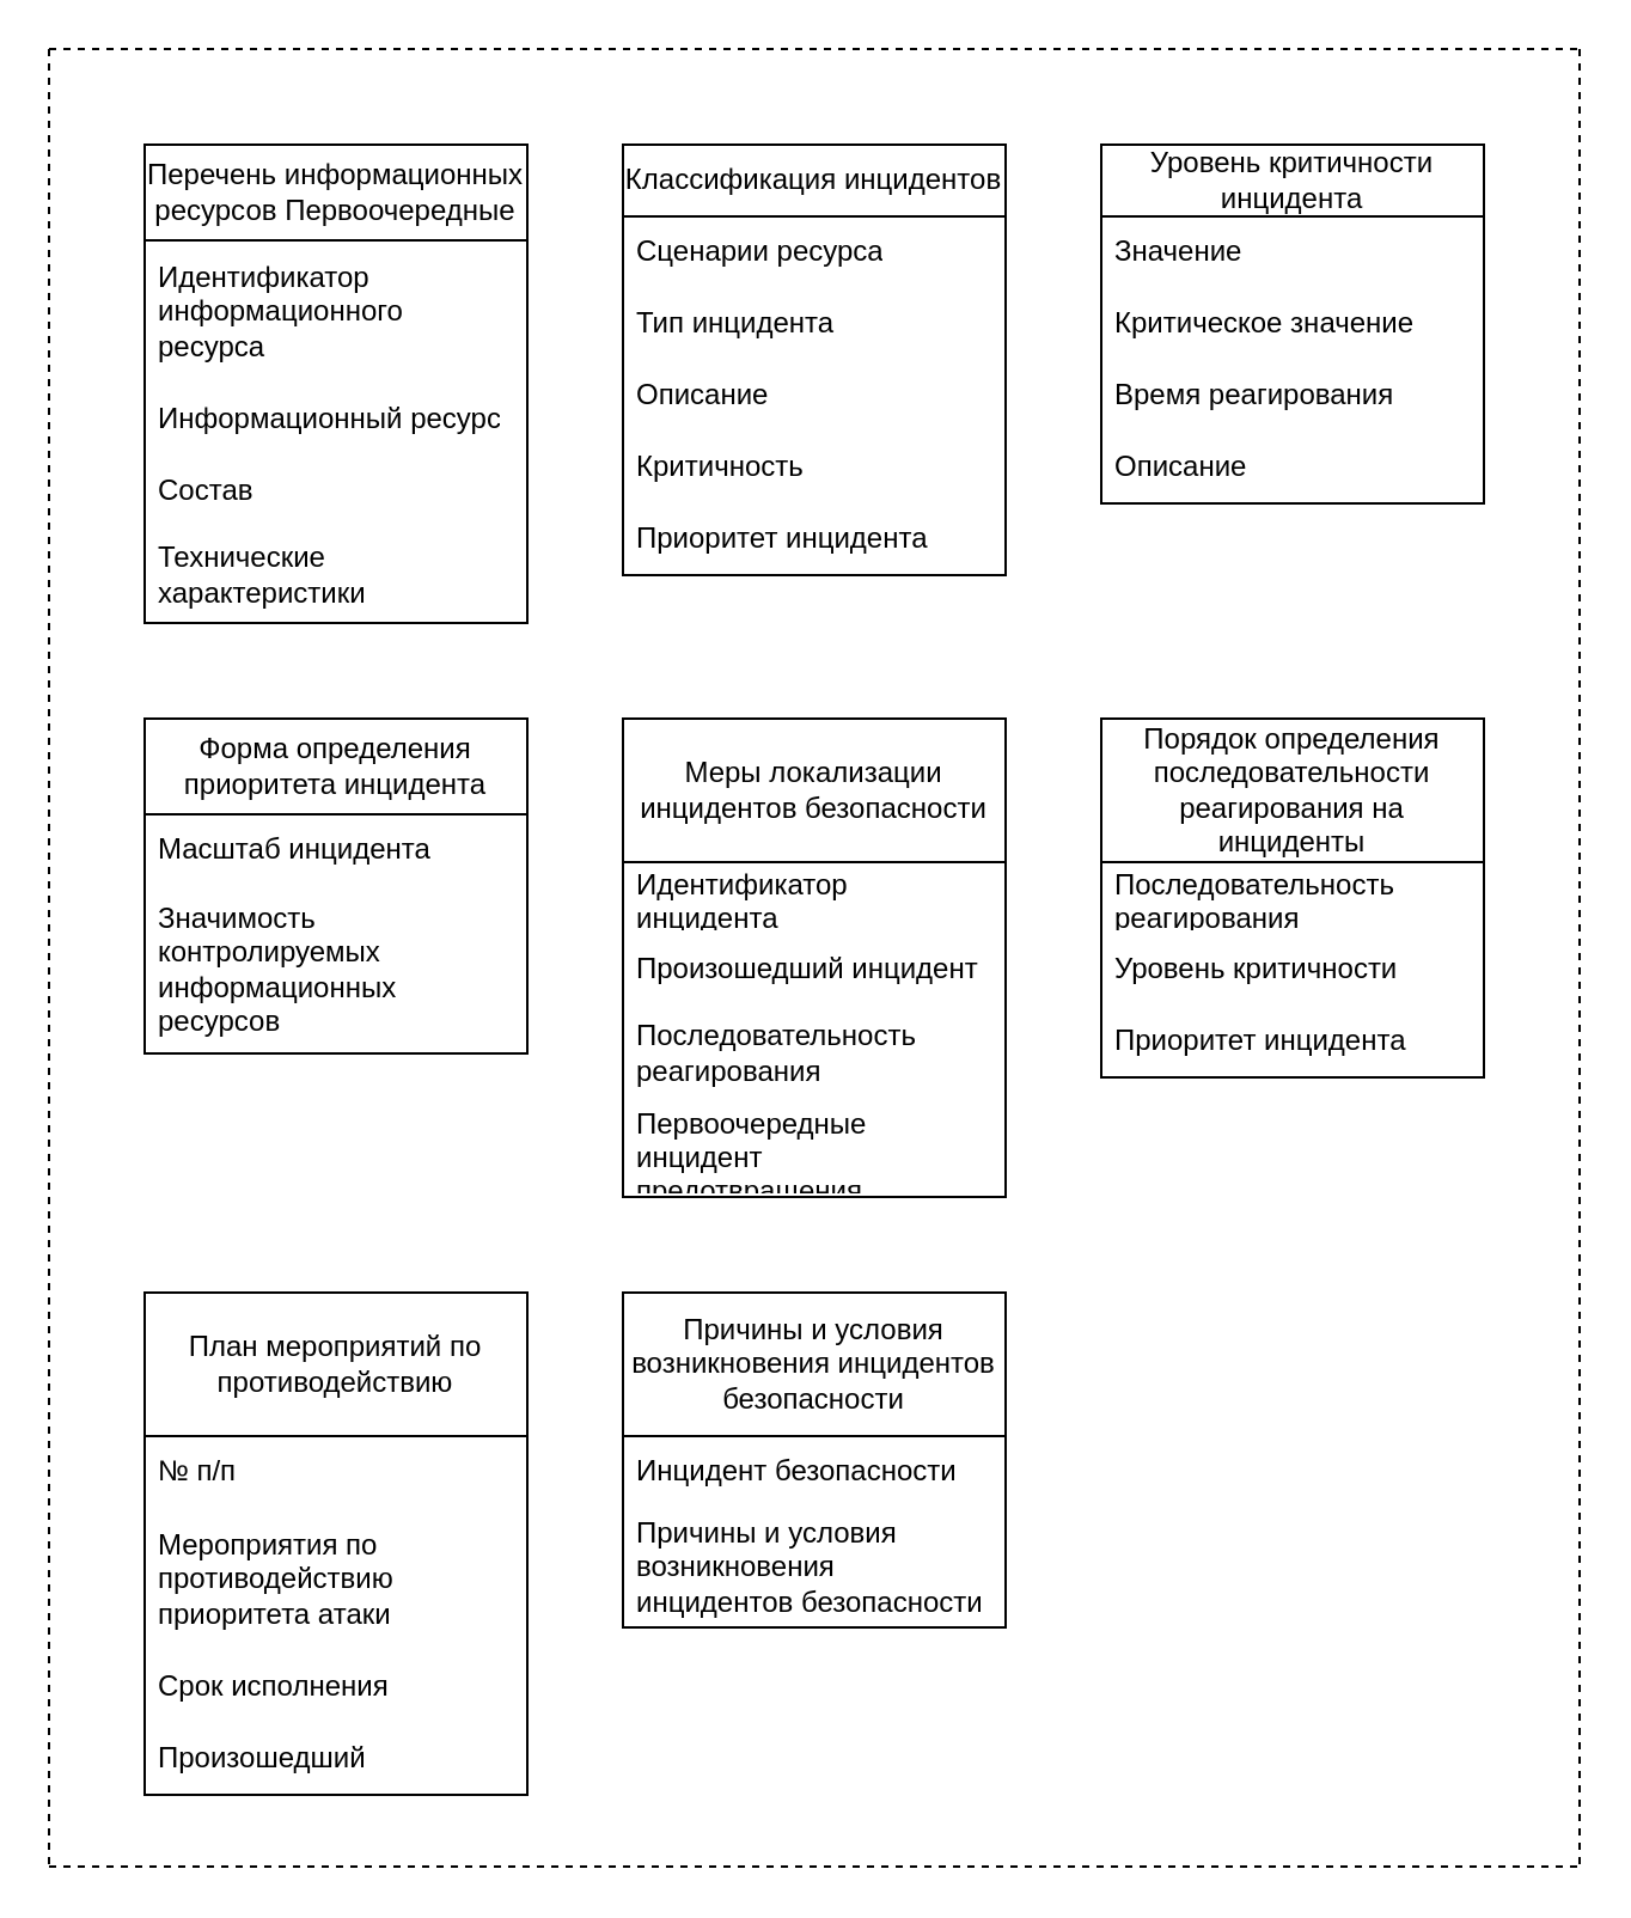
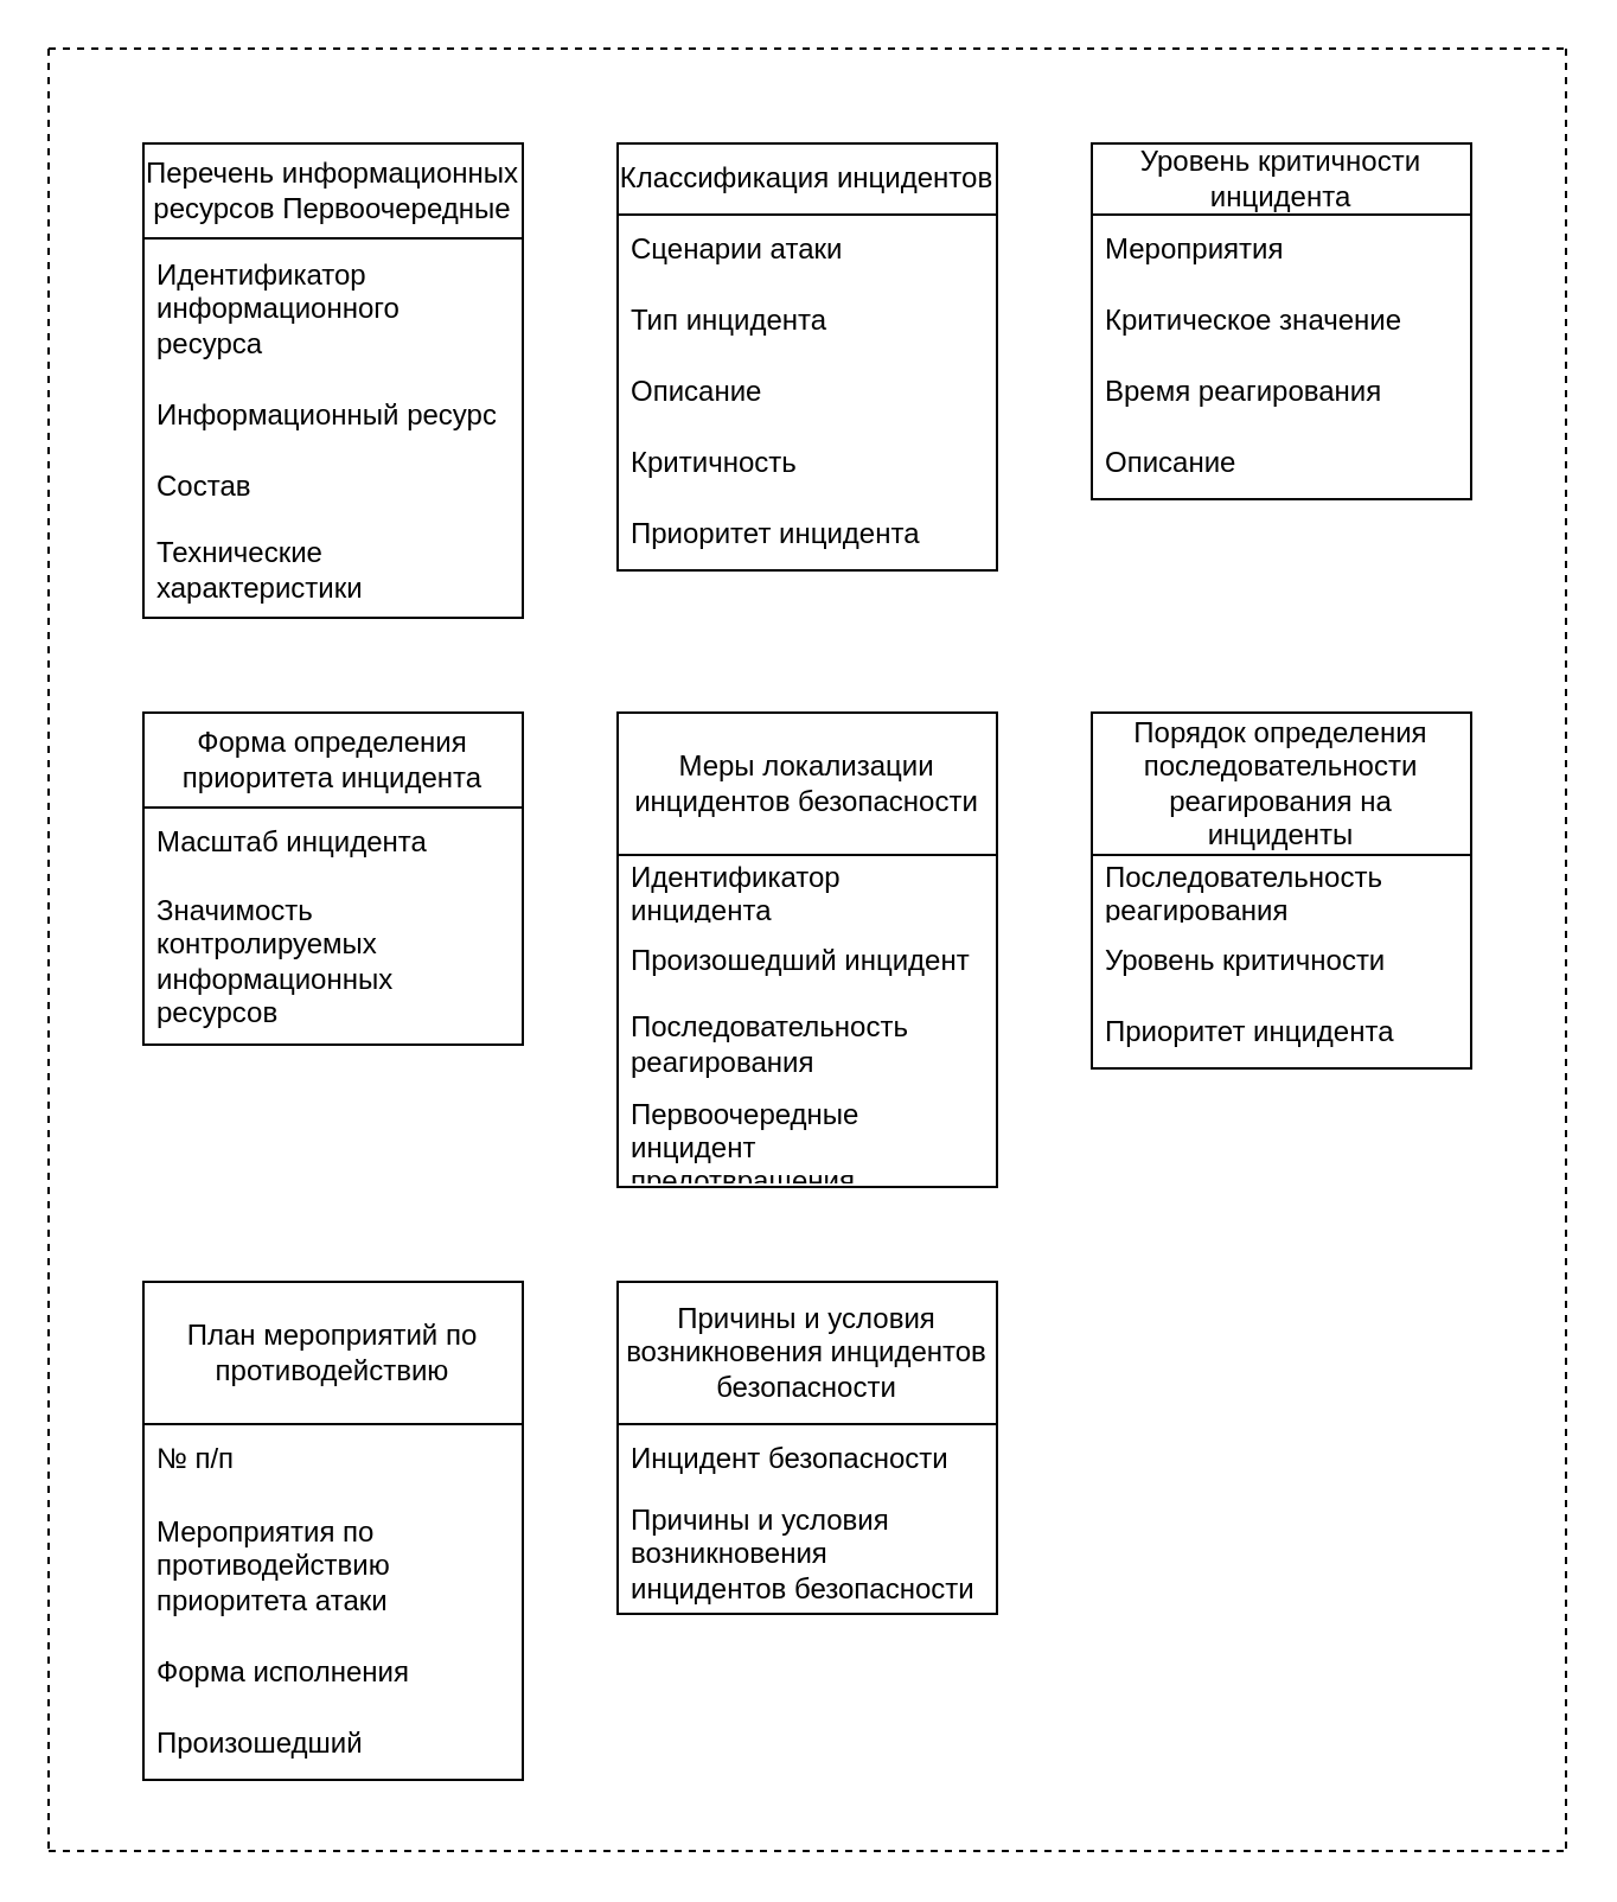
  <mxCell id="0" />
  <mxCell id="1" parent="0" />
  <mxCell id="2" value="" style="endArrow=none;dashed=1;html=1;rounded=0;" edge="1" parent="1"><mxGeometry width="50" height="50" relative="1" as="geometry"><mxPoint x="20" y="20" as="sourcePoint" /><mxPoint x="660" y="20" as="targetPoint" /></mxGeometry></mxCell>
  <mxCell id="3" value="" style="endArrow=none;dashed=1;html=1;rounded=0;" edge="1" parent="1"><mxGeometry width="50" height="50" relative="1" as="geometry"><mxPoint x="20" y="780" as="sourcePoint" /><mxPoint x="660" y="780" as="targetPoint" /></mxGeometry></mxCell>
  <mxCell id="4" value="" style="endArrow=none;dashed=1;html=1;rounded=0;" edge="1" parent="1"><mxGeometry width="50" height="50" relative="1" as="geometry"><mxPoint x="20" y="20" as="sourcePoint" /><mxPoint x="20" y="780" as="targetPoint" /></mxGeometry></mxCell>
  <mxCell id="5" value="" style="endArrow=none;dashed=1;html=1;rounded=0;" edge="1" parent="1"><mxGeometry width="50" height="50" relative="1" as="geometry"><mxPoint x="660" y="20" as="sourcePoint" /><mxPoint x="660" y="780" as="targetPoint" /></mxGeometry></mxCell>
  <mxCell id="6" value="Меры локализации инцидентов безопасности" style="swimlane;fontStyle=0;childLayout=stackLayout;horizontal=1;startSize=60;horizontalStack=0;resizeParent=1;resizeParentMax=0;resizeLast=0;collapsible=1;marginBottom=0;whiteSpace=wrap;html=1;" vertex="1" parent="1"><mxGeometry x="260" y="300" width="160" height="200" as="geometry" /></mxCell>
  <mxCell id="7" value="Идентификатор инцидента" style="text;strokeColor=none;fillColor=none;align=left;verticalAlign=middle;spacingLeft=4;spacingRight=4;overflow=hidden;points=[[0,0.5],[1,0.5]];portConstraint=eastwest;rotatable=0;whiteSpace=wrap;html=1;" vertex="1" parent="6"><mxGeometry y="60" width="160" height="30" as="geometry" /></mxCell>
  <mxCell id="8" value="Произошедший инцидент" style="text;strokeColor=none;fillColor=none;align=left;verticalAlign=middle;spacingLeft=4;spacingRight=4;overflow=hidden;points=[[0,0.5],[1,0.5]];portConstraint=eastwest;rotatable=0;whiteSpace=wrap;html=1;" vertex="1" parent="6"><mxGeometry y="90" width="160" height="30" as="geometry" /></mxCell>
  <mxCell id="9" value="Последовательность реагирования" style="text;strokeColor=none;fillColor=none;align=left;verticalAlign=middle;spacingLeft=4;spacingRight=4;overflow=hidden;points=[[0,0.5],[1,0.5]];portConstraint=eastwest;rotatable=0;whiteSpace=wrap;html=1;" vertex="1" parent="6"><mxGeometry y="120" width="160" height="40" as="geometry" /></mxCell>
  <mxCell id="10" value="Первоочередные инцидент предотвращения" style="text;strokeColor=none;fillColor=none;align=left;verticalAlign=middle;spacingLeft=4;spacingRight=4;overflow=hidden;points=[[0,0.5],[1,0.5]];portConstraint=eastwest;rotatable=0;whiteSpace=wrap;html=1;" vertex="1" parent="6"><mxGeometry y="160" width="160" height="40" as="geometry" /></mxCell>
  <mxCell id="11" value="Классификация инцидентов" style="swimlane;fontStyle=0;childLayout=stackLayout;horizontal=1;startSize=30;horizontalStack=0;resizeParent=1;resizeParentMax=0;resizeLast=0;collapsible=1;marginBottom=0;whiteSpace=wrap;html=1;" vertex="1" parent="1"><mxGeometry x="260" y="60" width="160" height="180" as="geometry"><mxRectangle x="290" y="200" width="140" height="30" as="alternateBounds" /></mxGeometry></mxCell>
- <mxCell id="12" value="Сценарии ресурса" style="text;strokeColor=none;fillColor=none;align=left;verticalAlign=middle;spacingLeft=4;spacingRight=4;overflow=hidden;points=[[0,0.5],[1,0.5]];portConstraint=eastwest;rotatable=0;whiteSpace=wrap;html=1;" vertex="1" parent="11"><mxGeometry y="30" width="160" height="30" as="geometry" /></mxCell>
+ <mxCell id="12" value="Сценарии атаки" style="text;strokeColor=none;fillColor=none;align=left;verticalAlign=middle;spacingLeft=4;spacingRight=4;overflow=hidden;points=[[0,0.5],[1,0.5]];portConstraint=eastwest;rotatable=0;whiteSpace=wrap;html=1;" vertex="1" parent="11"><mxGeometry y="30" width="160" height="30" as="geometry" /></mxCell>
  <mxCell id="13" value="&lt;div&gt;Тип инцидента&lt;/div&gt;" style="text;strokeColor=none;fillColor=none;align=left;verticalAlign=middle;spacingLeft=4;spacingRight=4;overflow=hidden;points=[[0,0.5],[1,0.5]];portConstraint=eastwest;rotatable=0;whiteSpace=wrap;html=1;" vertex="1" parent="11"><mxGeometry y="60" width="160" height="30" as="geometry" /></mxCell>
  <mxCell id="14" value="Описание" style="text;strokeColor=none;fillColor=none;align=left;verticalAlign=middle;spacingLeft=4;spacingRight=4;overflow=hidden;points=[[0,0.5],[1,0.5]];portConstraint=eastwest;rotatable=0;whiteSpace=wrap;html=1;" vertex="1" parent="11"><mxGeometry y="90" width="160" height="30" as="geometry" /></mxCell>
  <mxCell id="15" value="Критичность" style="text;strokeColor=none;fillColor=none;align=left;verticalAlign=middle;spacingLeft=4;spacingRight=4;overflow=hidden;points=[[0,0.5],[1,0.5]];portConstraint=eastwest;rotatable=0;whiteSpace=wrap;html=1;" vertex="1" parent="11"><mxGeometry y="120" width="160" height="30" as="geometry" /></mxCell>
  <mxCell id="16" value="Приоритет инцидента" style="text;strokeColor=none;fillColor=none;align=left;verticalAlign=middle;spacingLeft=4;spacingRight=4;overflow=hidden;points=[[0,0.5],[1,0.5]];portConstraint=eastwest;rotatable=0;whiteSpace=wrap;html=1;" vertex="1" parent="11"><mxGeometry y="150" width="160" height="30" as="geometry" /></mxCell>
  <mxCell id="17" value="Порядок определения последовательности реагирования на инциденты" style="swimlane;fontStyle=0;childLayout=stackLayout;horizontal=1;startSize=60;horizontalStack=0;resizeParent=1;resizeParentMax=0;resizeLast=0;collapsible=1;marginBottom=0;whiteSpace=wrap;html=1;" vertex="1" parent="1"><mxGeometry x="460" y="300" width="160" height="150" as="geometry"><mxRectangle x="520" y="360" width="200" height="60" as="alternateBounds" /></mxGeometry></mxCell>
  <mxCell id="18" value="Последовательность реагирования" style="text;strokeColor=none;fillColor=none;align=left;verticalAlign=middle;spacingLeft=4;spacingRight=4;overflow=hidden;points=[[0,0.5],[1,0.5]];portConstraint=eastwest;rotatable=0;whiteSpace=wrap;html=1;" vertex="1" parent="17"><mxGeometry y="60" width="160" height="30" as="geometry" /></mxCell>
  <mxCell id="19" value="Уровень критичности" style="text;strokeColor=none;fillColor=none;align=left;verticalAlign=middle;spacingLeft=4;spacingRight=4;overflow=hidden;points=[[0,0.5],[1,0.5]];portConstraint=eastwest;rotatable=0;whiteSpace=wrap;html=1;" vertex="1" parent="17"><mxGeometry y="90" width="160" height="30" as="geometry" /></mxCell>
  <mxCell id="20" value="Приоритет инцидента" style="text;strokeColor=none;fillColor=none;align=left;verticalAlign=middle;spacingLeft=4;spacingRight=4;overflow=hidden;points=[[0,0.5],[1,0.5]];portConstraint=eastwest;rotatable=0;whiteSpace=wrap;html=1;" vertex="1" parent="17"><mxGeometry y="120" width="160" height="30" as="geometry" /></mxCell>
  <mxCell id="21" value="План мероприятий по противодействию" style="swimlane;fontStyle=0;childLayout=stackLayout;horizontal=1;startSize=60;horizontalStack=0;resizeParent=1;resizeParentMax=0;resizeLast=0;collapsible=1;marginBottom=0;whiteSpace=wrap;html=1;" vertex="1" parent="1"><mxGeometry x="60" y="540" width="160" height="210" as="geometry" /></mxCell>
  <mxCell id="22" value="&lt;div&gt;№&amp;nbsp;&lt;span style=&quot;background-color: initial;&quot;&gt;п/п&lt;/span&gt;&lt;/div&gt;" style="text;strokeColor=none;fillColor=none;align=left;verticalAlign=middle;spacingLeft=4;spacingRight=4;overflow=hidden;points=[[0,0.5],[1,0.5]];portConstraint=eastwest;rotatable=0;whiteSpace=wrap;html=1;" vertex="1" parent="21"><mxGeometry y="60" width="160" height="30" as="geometry" /></mxCell>
  <mxCell id="23" value="Мероприятия по противодействию приоритета атаки" style="text;strokeColor=none;fillColor=none;align=left;verticalAlign=middle;spacingLeft=4;spacingRight=4;overflow=hidden;points=[[0,0.5],[1,0.5]];portConstraint=eastwest;rotatable=0;whiteSpace=wrap;html=1;" vertex="1" parent="21"><mxGeometry y="90" width="160" height="60" as="geometry" /></mxCell>
- <mxCell id="24" value="Срок исполнения" style="text;strokeColor=none;fillColor=none;align=left;verticalAlign=middle;spacingLeft=4;spacingRight=4;overflow=hidden;points=[[0,0.5],[1,0.5]];portConstraint=eastwest;rotatable=0;whiteSpace=wrap;html=1;" vertex="1" parent="21"><mxGeometry y="150" width="160" height="30" as="geometry" /></mxCell>
+ <mxCell id="24" value="Форма исполнения" style="text;strokeColor=none;fillColor=none;align=left;verticalAlign=middle;spacingLeft=4;spacingRight=4;overflow=hidden;points=[[0,0.5],[1,0.5]];portConstraint=eastwest;rotatable=0;whiteSpace=wrap;html=1;" vertex="1" parent="21"><mxGeometry y="150" width="160" height="30" as="geometry" /></mxCell>
  <mxCell id="25" value="Произошедший" style="text;strokeColor=none;fillColor=none;align=left;verticalAlign=middle;spacingLeft=4;spacingRight=4;overflow=hidden;points=[[0,0.5],[1,0.5]];portConstraint=eastwest;rotatable=0;whiteSpace=wrap;html=1;" vertex="1" parent="21"><mxGeometry y="180" width="160" height="30" as="geometry" /></mxCell>
  <mxCell id="26" value="Перечень информационных ресурсов Первоочередные" style="swimlane;fontStyle=0;childLayout=stackLayout;horizontal=1;startSize=40;horizontalStack=0;resizeParent=1;resizeParentMax=0;resizeLast=0;collapsible=1;marginBottom=0;whiteSpace=wrap;html=1;" vertex="1" parent="1"><mxGeometry x="60" y="60" width="160" height="200" as="geometry" /></mxCell>
  <mxCell id="27" value="Идентификатор информационного ресурса" style="text;strokeColor=none;fillColor=none;align=left;verticalAlign=middle;spacingLeft=4;spacingRight=4;overflow=hidden;points=[[0,0.5],[1,0.5]];portConstraint=eastwest;rotatable=0;whiteSpace=wrap;html=1;" vertex="1" parent="26"><mxGeometry y="40" width="160" height="60" as="geometry" /></mxCell>
  <mxCell id="28" value="Информационный ресурс" style="text;strokeColor=none;fillColor=none;align=left;verticalAlign=middle;spacingLeft=4;spacingRight=4;overflow=hidden;points=[[0,0.5],[1,0.5]];portConstraint=eastwest;rotatable=0;whiteSpace=wrap;html=1;" vertex="1" parent="26"><mxGeometry y="100" width="160" height="30" as="geometry" /></mxCell>
  <mxCell id="29" value="Состав" style="text;strokeColor=none;fillColor=none;align=left;verticalAlign=middle;spacingLeft=4;spacingRight=4;overflow=hidden;points=[[0,0.5],[1,0.5]];portConstraint=eastwest;rotatable=0;whiteSpace=wrap;html=1;" vertex="1" parent="26"><mxGeometry y="130" width="160" height="30" as="geometry" /></mxCell>
  <mxCell id="30" value="Технические характеристики" style="text;strokeColor=none;fillColor=none;align=left;verticalAlign=middle;spacingLeft=4;spacingRight=4;overflow=hidden;points=[[0,0.5],[1,0.5]];portConstraint=eastwest;rotatable=0;whiteSpace=wrap;html=1;" vertex="1" parent="26"><mxGeometry y="160" width="160" height="40" as="geometry" /></mxCell>
  <mxCell id="31" value="Уровень критичности инцидента" style="swimlane;fontStyle=0;childLayout=stackLayout;horizontal=1;startSize=30;horizontalStack=0;resizeParent=1;resizeParentMax=0;resizeLast=0;collapsible=1;marginBottom=0;whiteSpace=wrap;html=1;" vertex="1" parent="1"><mxGeometry x="460" y="60" width="160" height="150" as="geometry" /></mxCell>
- <mxCell id="32" value="&lt;div&gt;Значение&lt;/div&gt;" style="text;strokeColor=none;fillColor=none;align=left;verticalAlign=middle;spacingLeft=4;spacingRight=4;overflow=hidden;points=[[0,0.5],[1,0.5]];portConstraint=eastwest;rotatable=0;whiteSpace=wrap;html=1;" vertex="1" parent="31"><mxGeometry y="30" width="160" height="30" as="geometry" /></mxCell>
+ <mxCell id="32" value="&lt;div&gt;Мероприятия&lt;/div&gt;" style="text;strokeColor=none;fillColor=none;align=left;verticalAlign=middle;spacingLeft=4;spacingRight=4;overflow=hidden;points=[[0,0.5],[1,0.5]];portConstraint=eastwest;rotatable=0;whiteSpace=wrap;html=1;" vertex="1" parent="31"><mxGeometry y="30" width="160" height="30" as="geometry" /></mxCell>
  <mxCell id="33" value="Критическое значение" style="text;strokeColor=none;fillColor=none;align=left;verticalAlign=middle;spacingLeft=4;spacingRight=4;overflow=hidden;points=[[0,0.5],[1,0.5]];portConstraint=eastwest;rotatable=0;whiteSpace=wrap;html=1;" vertex="1" parent="31"><mxGeometry y="60" width="160" height="30" as="geometry" /></mxCell>
  <mxCell id="34" value="Время реагирования" style="text;strokeColor=none;fillColor=none;align=left;verticalAlign=middle;spacingLeft=4;spacingRight=4;overflow=hidden;points=[[0,0.5],[1,0.5]];portConstraint=eastwest;rotatable=0;whiteSpace=wrap;html=1;" vertex="1" parent="31"><mxGeometry y="90" width="160" height="30" as="geometry" /></mxCell>
  <mxCell id="35" value="Описание" style="text;strokeColor=none;fillColor=none;align=left;verticalAlign=middle;spacingLeft=4;spacingRight=4;overflow=hidden;points=[[0,0.5],[1,0.5]];portConstraint=eastwest;rotatable=0;whiteSpace=wrap;html=1;" vertex="1" parent="31"><mxGeometry y="120" width="160" height="30" as="geometry" /></mxCell>
  <mxCell id="36" value="Форма определения приоритета инцидента" style="swimlane;fontStyle=0;childLayout=stackLayout;horizontal=1;startSize=40;horizontalStack=0;resizeParent=1;resizeParentMax=0;resizeLast=0;collapsible=1;marginBottom=0;whiteSpace=wrap;html=1;" vertex="1" parent="1"><mxGeometry x="60" y="300" width="160" height="140" as="geometry" /></mxCell>
  <mxCell id="37" value="&lt;div&gt;Масштаб инцидента&lt;/div&gt;" style="text;strokeColor=none;fillColor=none;align=left;verticalAlign=middle;spacingLeft=4;spacingRight=4;overflow=hidden;points=[[0,0.5],[1,0.5]];portConstraint=eastwest;rotatable=0;whiteSpace=wrap;html=1;" vertex="1" parent="36"><mxGeometry y="40" width="160" height="30" as="geometry" /></mxCell>
  <mxCell id="38" value="Значимость контролируемых информационных ресурсов" style="text;strokeColor=none;fillColor=none;align=left;verticalAlign=middle;spacingLeft=4;spacingRight=4;overflow=hidden;points=[[0,0.5],[1,0.5]];portConstraint=eastwest;rotatable=0;whiteSpace=wrap;html=1;" vertex="1" parent="36"><mxGeometry y="70" width="160" height="70" as="geometry" /></mxCell>
  <mxCell id="39" value="Причины и условия возникновения инцидентов безопасности" style="swimlane;fontStyle=0;childLayout=stackLayout;horizontal=1;startSize=60;horizontalStack=0;resizeParent=1;resizeParentMax=0;resizeLast=0;collapsible=1;marginBottom=0;whiteSpace=wrap;html=1;" vertex="1" parent="1"><mxGeometry x="260" y="540" width="160" height="140" as="geometry" /></mxCell>
  <mxCell id="40" value="Инцидент безопасности" style="text;strokeColor=none;fillColor=none;align=left;verticalAlign=middle;spacingLeft=4;spacingRight=4;overflow=hidden;points=[[0,0.5],[1,0.5]];portConstraint=eastwest;rotatable=0;whiteSpace=wrap;html=1;" vertex="1" parent="39"><mxGeometry y="60" width="160" height="30" as="geometry" /></mxCell>
  <mxCell id="41" value="Причины и условия возникновения инцидентов безопасности" style="text;strokeColor=none;fillColor=none;align=left;verticalAlign=middle;spacingLeft=4;spacingRight=4;overflow=hidden;points=[[0,0.5],[1,0.5]];portConstraint=eastwest;rotatable=0;whiteSpace=wrap;html=1;" vertex="1" parent="39"><mxGeometry y="90" width="160" height="50" as="geometry" /></mxCell>
